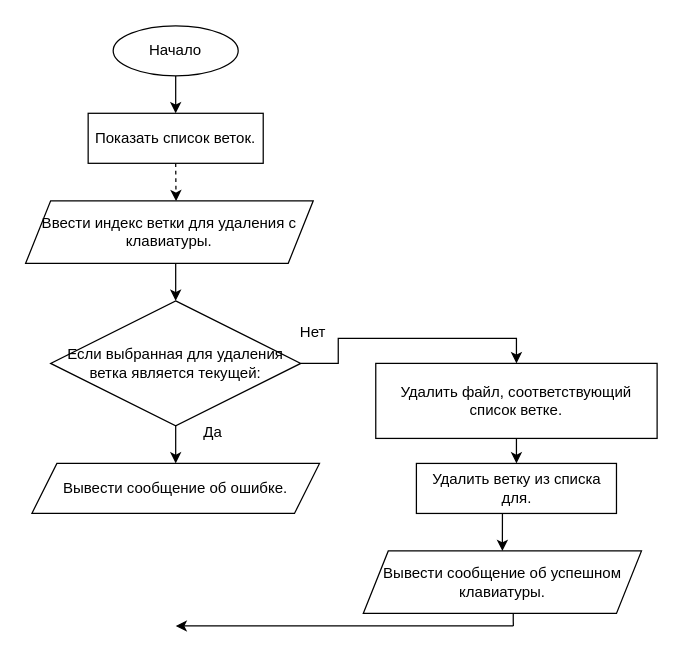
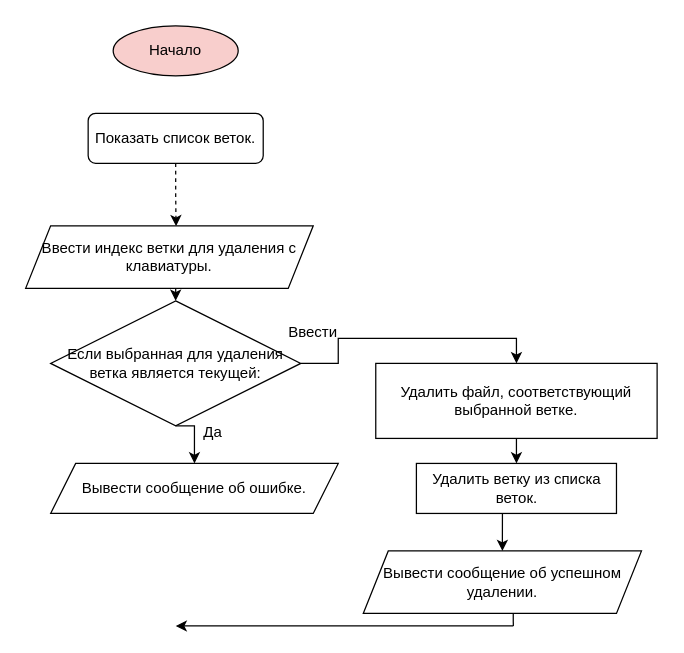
  <mxCell id="0" />
  <mxCell id="1" parent="0" />
- <mxCell id="2" style="edgeStyle=orthogonalEdgeStyle;rounded=0;orthogonalLoop=1;jettySize=auto;html=1;exitX=0.5;exitY=1;exitDx=0;exitDy=0;entryX=0.5;entryY=0;entryDx=0;entryDy=0;" parent="1" source="3" target="5" edge="1"><mxGeometry relative="1" as="geometry" /></mxCell>
- <mxCell id="3" value="Начало" style="ellipse;whiteSpace=wrap;html=1;" parent="1" vertex="1"><mxGeometry x="90" y="20" width="100" height="40" as="geometry" /></mxCell>
+ <mxCell id="3" value="Начало" style="ellipse;whiteSpace=wrap;html=1;fillColor=#f8cecc;" parent="1" vertex="1"><mxGeometry x="90" y="20" width="100" height="40" as="geometry" /></mxCell>
  <mxCell id="4" style="edgeStyle=orthogonalEdgeStyle;rounded=0;orthogonalLoop=1;jettySize=auto;html=1;exitX=0.5;exitY=1;exitDx=0;exitDy=0;entryX=0.523;entryY=0.006;entryDx=0;entryDy=0;entryPerimeter=0;dashed=1;" parent="1" source="5" target="7" edge="1"><mxGeometry relative="1" as="geometry" /></mxCell>
- <mxCell id="5" value="Показать список веток." style="rounded=0;whiteSpace=wrap;html=1;" parent="1" vertex="1"><mxGeometry x="70" y="90" width="140" height="40" as="geometry" /></mxCell>
+ <mxCell id="5" value="Показать список веток." style="whiteSpace=wrap;html=1;rounded=1;" parent="1" vertex="1"><mxGeometry x="70" y="90" width="140" height="40" as="geometry" /></mxCell>
  <mxCell id="6" style="edgeStyle=orthogonalEdgeStyle;rounded=0;orthogonalLoop=1;jettySize=auto;html=1;exitX=0.5;exitY=1;exitDx=0;exitDy=0;entryX=0.5;entryY=0;entryDx=0;entryDy=0;" parent="1" source="7" target="10" edge="1"><mxGeometry relative="1" as="geometry" /></mxCell>
- <mxCell id="7" value="Ввести индекс ветки для удаления с клавиатуры." style="shape=parallelogram;perimeter=parallelogramPerimeter;whiteSpace=wrap;html=1;fixedSize=1;" parent="1" vertex="1"><mxGeometry x="20" y="160" width="230" height="50" as="geometry" /></mxCell>
+ <mxCell id="7" value="Ввести индекс ветки для удаления с клавиатуры." style="shape=parallelogram;perimeter=parallelogramPerimeter;whiteSpace=wrap;html=1;fixedSize=1;" parent="1" vertex="1"><mxGeometry x="20" y="180" width="230" height="50" as="geometry" /></mxCell>
  <mxCell id="8" style="edgeStyle=orthogonalEdgeStyle;rounded=0;orthogonalLoop=1;jettySize=auto;html=1;exitX=0.5;exitY=1;exitDx=0;exitDy=0;entryX=0.5;entryY=0;entryDx=0;entryDy=0;" parent="1" source="10" target="11" edge="1"><mxGeometry relative="1" as="geometry" /></mxCell>
  <mxCell id="9" style="edgeStyle=orthogonalEdgeStyle;rounded=0;orthogonalLoop=1;jettySize=auto;html=1;exitX=1;exitY=0.5;exitDx=0;exitDy=0;entryX=0.5;entryY=0;entryDx=0;entryDy=0;" edge="1" parent="1" source="10" target="13"><mxGeometry relative="1" as="geometry" /></mxCell>
  <mxCell id="10" value="Если выбранная для удаления ветка является текущей:" style="rhombus;whiteSpace=wrap;html=1;" parent="1" vertex="1"><mxGeometry x="40" y="240" width="200" height="100" as="geometry" /></mxCell>
- <mxCell id="11" value="Вывести сообщение об ошибке." style="shape=parallelogram;perimeter=parallelogramPerimeter;whiteSpace=wrap;html=1;fixedSize=1;" parent="1" vertex="1"><mxGeometry x="25" y="370" width="230" height="40" as="geometry" /></mxCell>
+ <mxCell id="11" value="Вывести сообщение об ошибке." style="shape=parallelogram;perimeter=parallelogramPerimeter;whiteSpace=wrap;html=1;fixedSize=1;" parent="1" vertex="1"><mxGeometry x="40" y="370" width="230" height="40" as="geometry" /></mxCell>
  <mxCell id="12" style="edgeStyle=orthogonalEdgeStyle;rounded=0;orthogonalLoop=1;jettySize=auto;html=1;exitX=0.5;exitY=1;exitDx=0;exitDy=0;entryX=0.5;entryY=0;entryDx=0;entryDy=0;" parent="1" source="13" target="15" edge="1"><mxGeometry relative="1" as="geometry" /></mxCell>
- <mxCell id="13" value="Удалить файл, соответствующий список ветке." style="rounded=0;whiteSpace=wrap;html=1;" parent="1" vertex="1"><mxGeometry x="300" y="290" width="225" height="60" as="geometry" /></mxCell>
+ <mxCell id="13" value="Удалить файл, соответствующий выбранной ветке." style="rounded=0;whiteSpace=wrap;html=1;" parent="1" vertex="1"><mxGeometry x="300" y="290" width="225" height="60" as="geometry" /></mxCell>
  <mxCell id="14" style="edgeStyle=orthogonalEdgeStyle;rounded=0;orthogonalLoop=1;jettySize=auto;html=1;exitX=0.5;exitY=1;exitDx=0;exitDy=0;entryX=0.5;entryY=0;entryDx=0;entryDy=0;" parent="1" source="15" target="16" edge="1"><mxGeometry relative="1" as="geometry" /></mxCell>
- <mxCell id="15" value="Удалить ветку из списка для." style="rounded=0;whiteSpace=wrap;html=1;" parent="1" vertex="1"><mxGeometry x="332.5" y="370" width="160" height="40" as="geometry" /></mxCell>
- <mxCell id="16" value="Вывести сообщение об успешном клавиатуры." style="shape=parallelogram;perimeter=parallelogramPerimeter;whiteSpace=wrap;html=1;fixedSize=1;" parent="1" vertex="1"><mxGeometry x="290" y="440" width="222.5" height="50" as="geometry" /></mxCell>
+ <mxCell id="15" value="Удалить ветку из списка веток." style="rounded=0;whiteSpace=wrap;html=1;" parent="1" vertex="1"><mxGeometry x="332.5" y="370" width="160" height="40" as="geometry" /></mxCell>
+ <mxCell id="16" value="Вывести сообщение об успешном удалении." style="shape=parallelogram;perimeter=parallelogramPerimeter;whiteSpace=wrap;html=1;fixedSize=1;" parent="1" vertex="1"><mxGeometry x="290" y="440" width="222.5" height="50" as="geometry" /></mxCell>
  <mxCell id="17" value="Да" style="text;html=1;strokeColor=none;fillColor=none;align=center;verticalAlign=middle;whiteSpace=wrap;rounded=0;" parent="1" vertex="1"><mxGeometry x="140" y="330" width="60" height="30" as="geometry" /></mxCell>
- <mxCell id="18" value="Нет" style="text;html=1;strokeColor=none;fillColor=none;align=center;verticalAlign=middle;whiteSpace=wrap;rounded=0;" parent="1" vertex="1"><mxGeometry x="220" y="250" width="60" height="30" as="geometry" /></mxCell>
+ <mxCell id="18" value="Ввести" style="text;html=1;strokeColor=none;fillColor=none;align=center;verticalAlign=middle;whiteSpace=wrap;rounded=0;" parent="1" vertex="1"><mxGeometry x="220" y="250" width="60" height="30" as="geometry" /></mxCell>
  <mxCell id="19" value="" style="endArrow=none;html=1;rounded=0;entryX=0.539;entryY=1;entryDx=0;entryDy=0;entryPerimeter=0;" parent="1" target="16" edge="1"><mxGeometry width="50" height="50" relative="1" as="geometry"><mxPoint x="410" y="500" as="sourcePoint" /><mxPoint x="400" y="490" as="targetPoint" /></mxGeometry></mxCell>
  <mxCell id="20" value="" style="endArrow=classic;html=1;rounded=0;" parent="1" edge="1"><mxGeometry width="50" height="50" relative="1" as="geometry"><mxPoint x="410" y="500" as="sourcePoint" /><mxPoint x="140" y="500" as="targetPoint" /></mxGeometry></mxCell>
